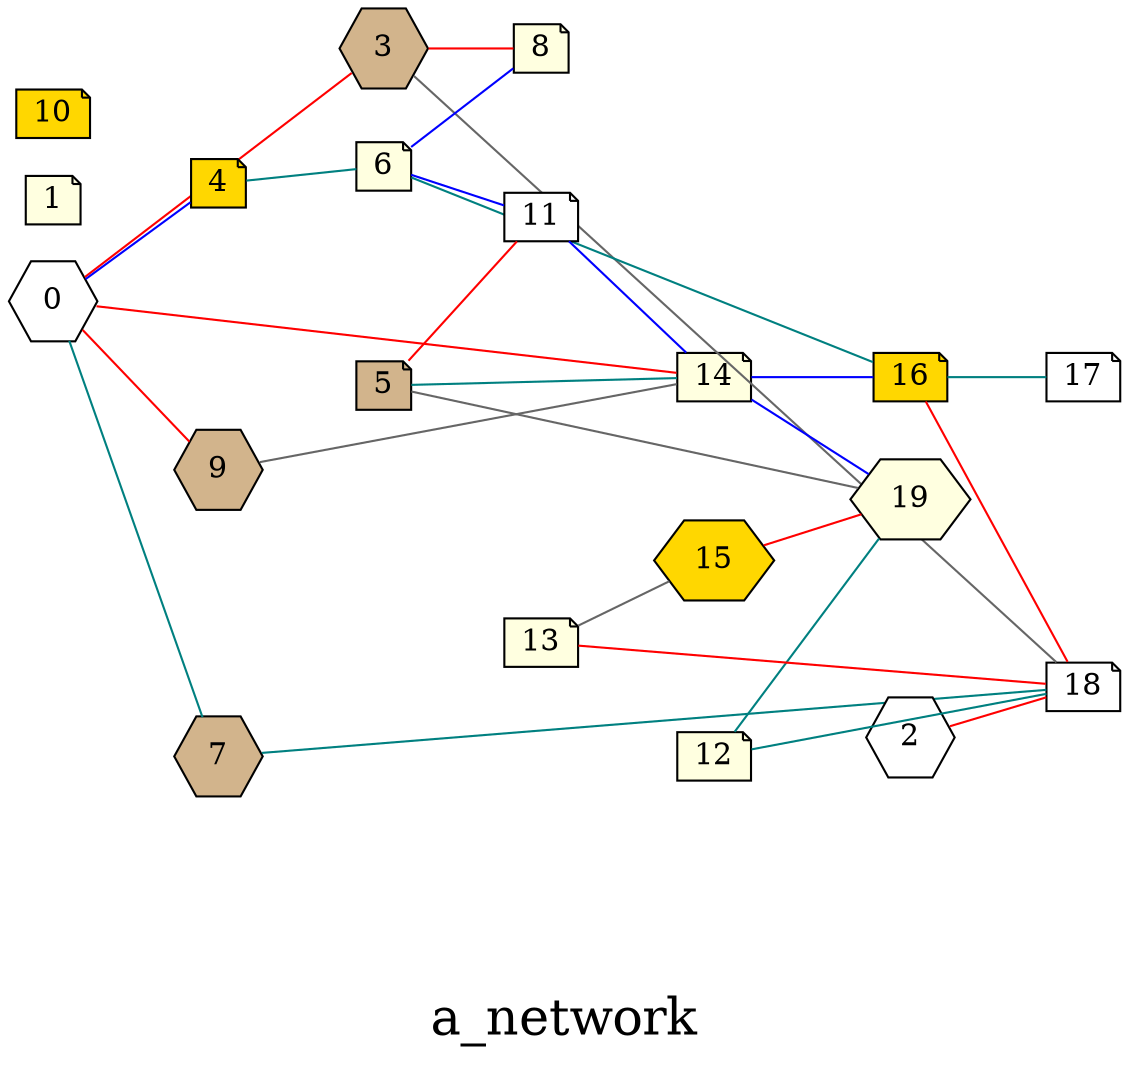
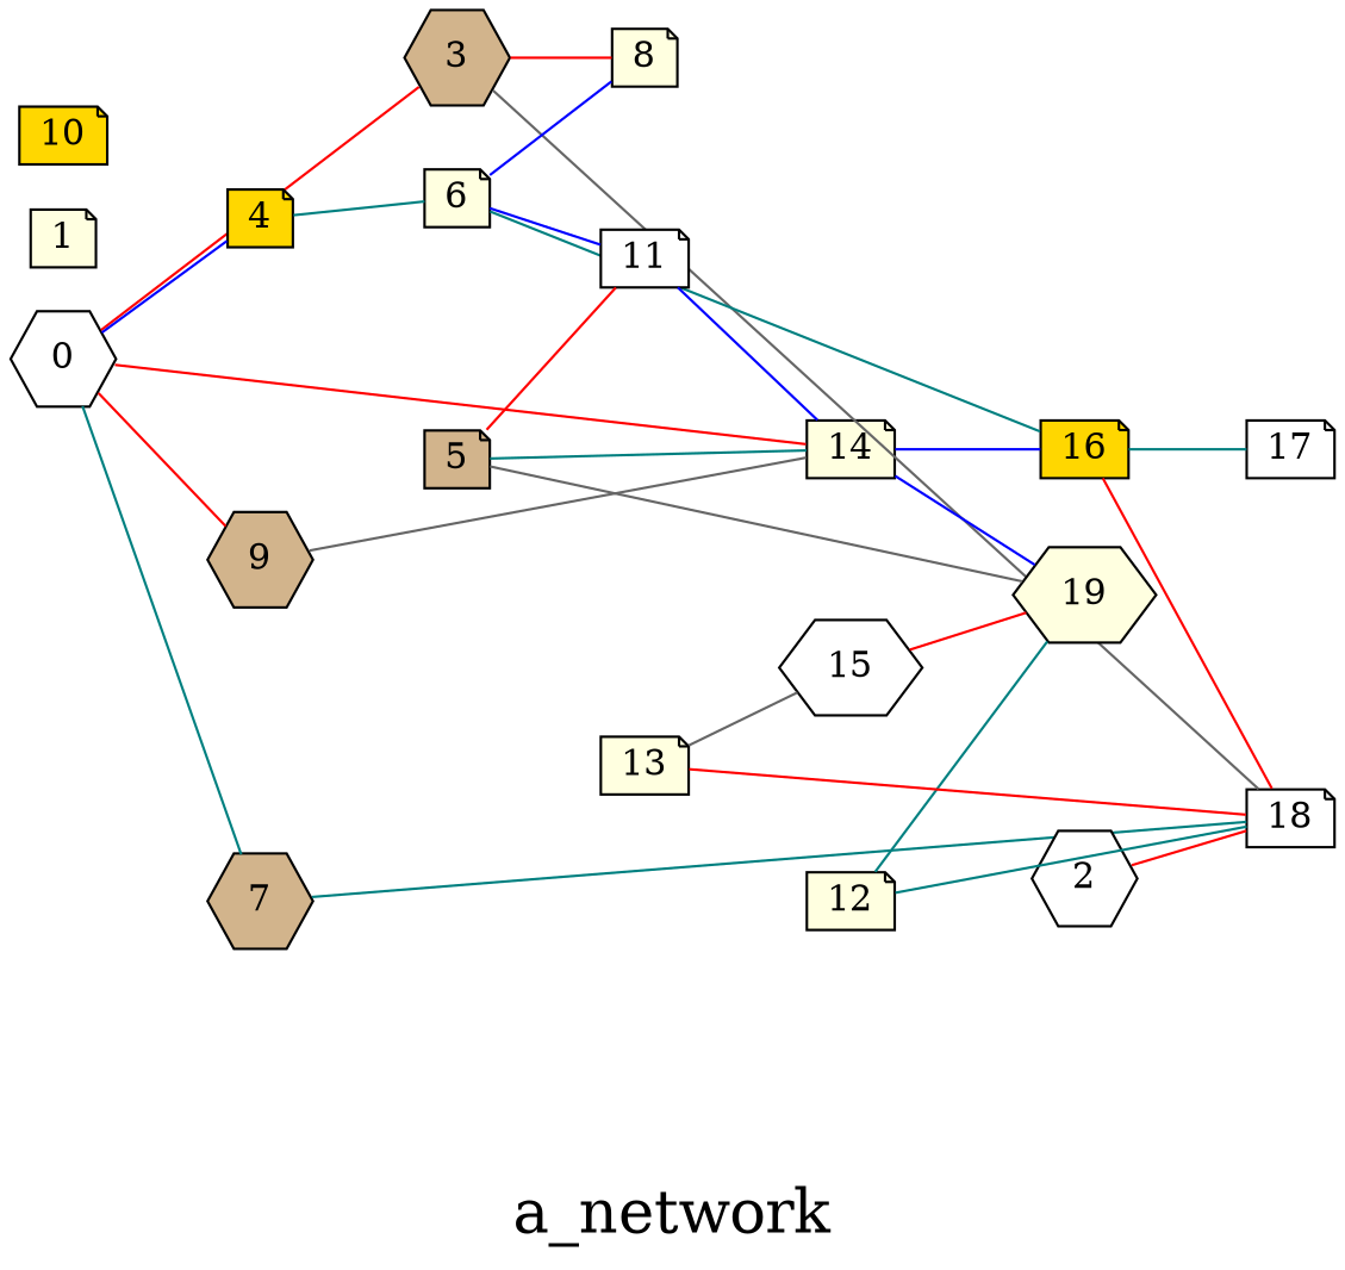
  graph {
    fontsize=24
    label="\na_network\n"
    rankdir=LR
    splines=false
    node [fillcolor=lightyellow shape=note style=filled]
    edge [color=red]
    0 [fillcolor=white height=0.3 shape=hexagon width=0.3]
    3 [fillcolor=tan height=0.3 shape=hexagon width=0.3]
    4 [fillcolor=gold height=0.3 width=0.3]
    7 [fillcolor=tan height=0.3 shape=hexagon width=0.3]
    9 [fillcolor=tan height=0.3 shape=hexagon width=0.3]
    14 [height=0.3 width=0.3]
    18 [fillcolor=white height=0.3 width=0.3]
    8 [height=0.3 width=0.3]
    6 [height=0.3 width=0.3]
    19 [height=0.3 shape=hexagon width=0.3]
    16 [fillcolor=gold height=0.3 width=0.3]
    1 [height=0.3 width=0.3]
    2 [fillcolor=white height=0.3 shape=hexagon width=0.3]
    11 [fillcolor=white height=0.3 width=0.3]
    5 [fillcolor=tan height=0.3 width=0.3]
    17 [fillcolor=white height=0.3 width=0.3]
    10 [fillcolor=gold height=0.3 width=0.3]
    12 [height=0.3 width=0.3]
    13 [height=0.3 width=0.3]
-   15 [fillcolor=gold height=0.3 shape=hexagon width=0.3]
+   15 [fillcolor=white height=0.3 shape=hexagon width=0.3]
    0 -- 3
    0 -- 4 [color=blue]
    0 -- 7 [color=teal]
    0 -- 9
    0 -- 14
    3 -- 18 [color=gray40]
    3 -- 8
    4 -- 6 [color=teal]
    7 -- 18 [color=teal]
    9 -- 14 [color=gray40]
    14 -- 19 [color=blue]
    14 -- 16 [color=blue]
    6 -- 8 [color=blue]
    6 -- 16 [color=teal]
    6 -- 11 [color=blue]
    16 -- 18
    16 -- 17 [color=teal]
    2 -- 18
    11 -- 14 [color=blue]
    5 -- 14 [color=teal]
    5 -- 19 [color=gray40]
    5 -- 11
    12 -- 18 [color=teal]
    12 -- 19 [color=teal]
    13 -- 18
    13 -- 15 [color=gray40]
    15 -- 19
  }
